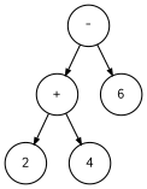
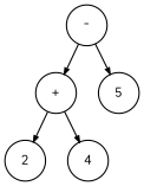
  digraph {
    ranksep=.3
    node [fontname=Courier fontsize=12 shape=circle]
    edge [arrowsize=.5]
    n1 [height=.1 label="-"]
    n2 [height=.1 label="+"]
-   n3 [height=.1 label=6]
+   n3 [height=.1 label=5]
    n4 [height=.1 label=2]
    n5 [height=.1 label=4]
    n1 -> n2
    n1 -> n3
    n2 -> n4
    n2 -> n5
  }
